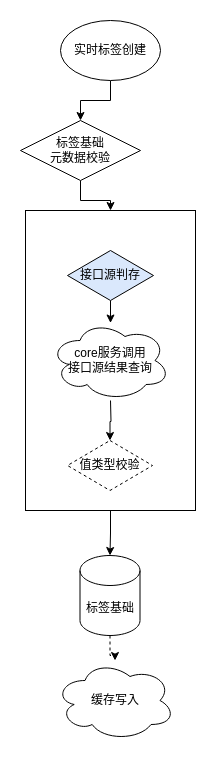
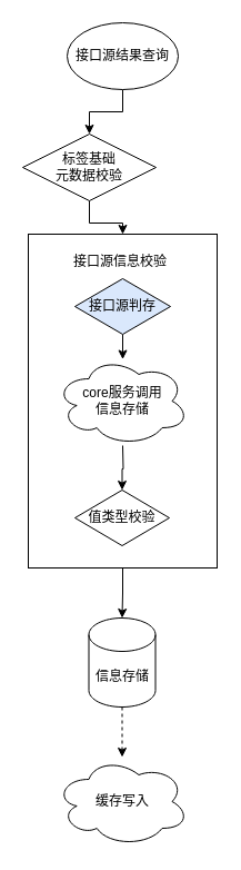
  <mxCell id="0" />
  <mxCell id="1" parent="0" />
  <mxCell id="2" value="" style="edgeStyle=orthogonalEdgeStyle;rounded=0;orthogonalLoop=1;jettySize=auto;html=1;" edge="1" parent="1" source="3" target="5"><mxGeometry relative="1" as="geometry" /></mxCell>
- <mxCell id="3" value="实时标签创建" style="ellipse;whiteSpace=wrap;html=1;" vertex="1" parent="1"><mxGeometry x="60" y="20" width="100" height="60" as="geometry" /></mxCell>
+ <mxCell id="3" value="接口源结果查询" style="ellipse;whiteSpace=wrap;html=1;" vertex="1" parent="1"><mxGeometry x="60" y="20" width="100" height="60" as="geometry" /></mxCell>
  <mxCell id="4" value="" style="edgeStyle=orthogonalEdgeStyle;rounded=0;orthogonalLoop=1;jettySize=auto;html=1;" edge="1" parent="1" source="5" target="7"><mxGeometry relative="1" as="geometry" /></mxCell>
  <mxCell id="5" value="标签基础&lt;div&gt;元数据&lt;span style=&quot;background-color: transparent; color: light-dark(rgb(0, 0, 0), rgb(255, 255, 255));&quot;&gt;校验&lt;/span&gt;&lt;/div&gt;" style="rhombus;whiteSpace=wrap;html=1;" vertex="1" parent="1"><mxGeometry x="20" y="120" width="120" height="60" as="geometry" /></mxCell>
  <mxCell id="6" value="" style="edgeStyle=orthogonalEdgeStyle;rounded=0;orthogonalLoop=1;jettySize=auto;html=1;" edge="1" parent="1" source="7" target="14"><mxGeometry relative="1" as="geometry" /></mxCell>
  <mxCell id="7" value="" style="whiteSpace=wrap;html=1;" vertex="1" parent="1"><mxGeometry x="25" y="210" width="170" height="300" as="geometry" /></mxCell>
+ <mxCell id="8" value="接口源信息校验" style="text;strokeColor=none;fillColor=none;align=left;verticalAlign=middle;spacingLeft=4;spacingRight=4;overflow=hidden;points=[[0,0.5],[1,0.5]];portConstraint=eastwest;rotatable=0;whiteSpace=wrap;html=1;" vertex="1" parent="1"><mxGeometry x="60" y="220" width="100" height="30" as="geometry" /></mxCell>
  <mxCell id="9" value="" style="edgeStyle=orthogonalEdgeStyle;rounded=0;orthogonalLoop=1;jettySize=auto;html=1;" edge="1" parent="1" source="10"><mxGeometry relative="1" as="geometry"><mxPoint x="110" y="322.5" as="targetPoint" /></mxGeometry></mxCell>
  <mxCell id="10" value="接口源判存" style="rhombus;whiteSpace=wrap;html=1;fillColor=#dae8fc;" vertex="1" parent="1"><mxGeometry x="67" y="250" width="86" height="50" as="geometry" /></mxCell>
  <mxCell id="11" value="" style="edgeStyle=orthogonalEdgeStyle;rounded=0;orthogonalLoop=1;jettySize=auto;html=1;" edge="1" parent="1" target="12"><mxGeometry relative="1" as="geometry"><mxPoint x="110" y="400" as="sourcePoint" /></mxGeometry></mxCell>
- <mxCell id="12" value="值类型校验" style="rhombus;whiteSpace=wrap;html=1;dashed=1;" vertex="1" parent="1"><mxGeometry x="67" y="440" width="85" height="50" as="geometry" /></mxCell>
+ <mxCell id="12" value="值类型校验" style="rhombus;whiteSpace=wrap;html=1;" vertex="1" parent="1"><mxGeometry x="67" y="440" width="85" height="50" as="geometry" /></mxCell>
  <mxCell id="13" value="" style="edgeStyle=orthogonalEdgeStyle;rounded=0;orthogonalLoop=1;jettySize=auto;html=1;dashed=1;" edge="1" parent="1" source="14" target="16"><mxGeometry relative="1" as="geometry" /></mxCell>
- <mxCell id="14" value="标签基础" style="shape=cylinder3;whiteSpace=wrap;html=1;boundedLbl=1;backgroundOutline=1;size=15;" vertex="1" parent="1"><mxGeometry x="79.5" y="555" width="60" height="80" as="geometry" /></mxCell>
- <mxCell id="15" value="core服务调用&lt;div&gt;接口源结果查询&lt;/div&gt;" style="ellipse;shape=cloud;whiteSpace=wrap;html=1;" vertex="1" parent="1"><mxGeometry x="49.5" y="320" width="120" height="80" as="geometry" /></mxCell>
- <mxCell id="16" value="缓存写入" style="ellipse;shape=cloud;whiteSpace=wrap;html=1;" vertex="1" parent="1"><mxGeometry x="54.5" y="660" width="120" height="80" as="geometry" /></mxCell>
+ <mxCell id="14" value="信息存储" style="shape=cylinder3;whiteSpace=wrap;html=1;boundedLbl=1;backgroundOutline=1;size=15;" vertex="1" parent="1"><mxGeometry x="79.5" y="555" width="60" height="80" as="geometry" /></mxCell>
+ <mxCell id="15" value="core服务调用&lt;div&gt;信息存储&lt;/div&gt;" style="ellipse;shape=cloud;whiteSpace=wrap;html=1;" vertex="1" parent="1"><mxGeometry x="49.5" y="320" width="120" height="80" as="geometry" /></mxCell>
+ <mxCell id="16" value="缓存写入" style="ellipse;shape=cloud;whiteSpace=wrap;html=1;" vertex="1" parent="1"><mxGeometry x="49.5" y="680" width="120" height="80" as="geometry" /></mxCell>
